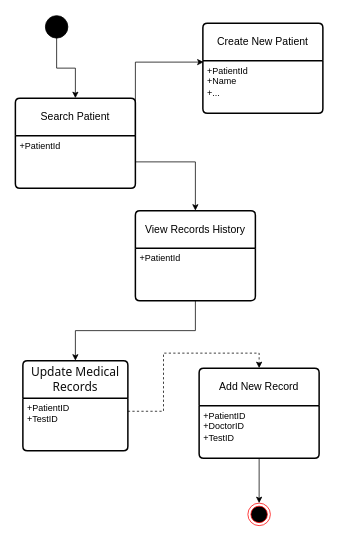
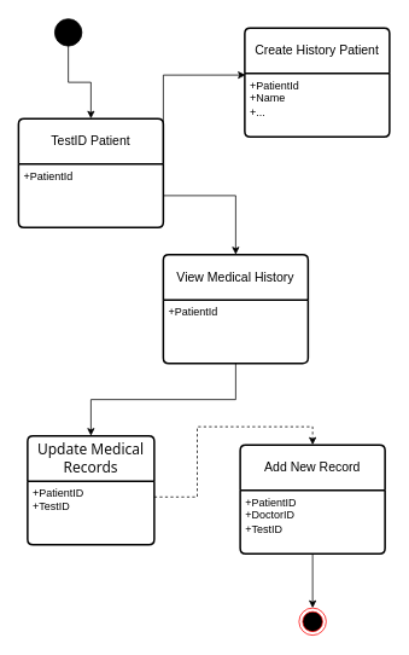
  <mxCell id="0" />
  <mxCell id="1" parent="0" />
  <mxCell id="2" style="edgeStyle=orthogonalEdgeStyle;rounded=0;orthogonalLoop=1;jettySize=auto;html=1;exitX=0.5;exitY=1;exitDx=0;exitDy=0;" edge="1" parent="1" source="3" target="4"><mxGeometry relative="1" as="geometry" /></mxCell>
  <mxCell id="3" value="" style="ellipse;fillColor=strokeColor;html=1;" vertex="1" parent="1"><mxGeometry x="60" y="20" width="30" height="30" as="geometry" /></mxCell>
- <mxCell id="4" value="Search Patient" style="swimlane;childLayout=stackLayout;horizontal=1;startSize=50;horizontalStack=0;rounded=1;fontSize=14;fontStyle=0;strokeWidth=2;resizeParent=0;resizeLast=1;shadow=0;dashed=0;align=center;arcSize=4;whiteSpace=wrap;html=1;" vertex="1" parent="1"><mxGeometry x="20" y="130" width="160" height="120" as="geometry" /></mxCell>
+ <mxCell id="4" value="TestID Patient" style="swimlane;childLayout=stackLayout;horizontal=1;startSize=50;horizontalStack=0;rounded=1;fontSize=14;fontStyle=0;strokeWidth=2;resizeParent=0;resizeLast=1;shadow=0;dashed=0;align=center;arcSize=4;whiteSpace=wrap;html=1;" vertex="1" parent="1"><mxGeometry x="20" y="130" width="160" height="120" as="geometry" /></mxCell>
  <mxCell id="5" value="+PatientId" style="align=left;strokeColor=none;fillColor=none;spacingLeft=4;fontSize=12;verticalAlign=top;resizable=0;rotatable=0;part=1;html=1;" vertex="1" parent="4"><mxGeometry y="50" width="160" height="70" as="geometry" /></mxCell>
- <mxCell id="6" value="View Records History" style="swimlane;childLayout=stackLayout;horizontal=1;startSize=50;horizontalStack=0;rounded=1;fontSize=14;fontStyle=0;strokeWidth=2;resizeParent=0;resizeLast=1;shadow=0;dashed=0;align=center;arcSize=4;whiteSpace=wrap;html=1;" vertex="1" parent="1"><mxGeometry x="180" y="280" width="160" height="120" as="geometry" /></mxCell>
+ <mxCell id="6" value="View Medical History" style="swimlane;childLayout=stackLayout;horizontal=1;startSize=50;horizontalStack=0;rounded=1;fontSize=14;fontStyle=0;strokeWidth=2;resizeParent=0;resizeLast=1;shadow=0;dashed=0;align=center;arcSize=4;whiteSpace=wrap;html=1;" vertex="1" parent="1"><mxGeometry x="180" y="280" width="160" height="120" as="geometry" /></mxCell>
  <mxCell id="7" value="+PatientId" style="align=left;strokeColor=none;fillColor=none;spacingLeft=4;fontSize=12;verticalAlign=top;resizable=0;rotatable=0;part=1;html=1;" vertex="1" parent="6"><mxGeometry y="50" width="160" height="70" as="geometry" /></mxCell>
  <mxCell id="8" style="edgeStyle=orthogonalEdgeStyle;rounded=0;orthogonalLoop=1;jettySize=auto;html=1;exitX=1;exitY=0.5;exitDx=0;exitDy=0;entryX=0.5;entryY=0;entryDx=0;entryDy=0;" edge="1" parent="1" source="5" target="6"><mxGeometry relative="1" as="geometry" /></mxCell>
- <mxCell id="9" value="Create New Patient" style="swimlane;childLayout=stackLayout;horizontal=1;startSize=50;horizontalStack=0;rounded=1;fontSize=14;fontStyle=0;strokeWidth=2;resizeParent=0;resizeLast=1;shadow=0;dashed=0;align=center;arcSize=4;whiteSpace=wrap;html=1;" vertex="1" parent="1"><mxGeometry x="270" y="30" width="160" height="120" as="geometry" /></mxCell>
+ <mxCell id="9" value="Create History Patient" style="swimlane;childLayout=stackLayout;horizontal=1;startSize=50;horizontalStack=0;rounded=1;fontSize=14;fontStyle=0;strokeWidth=2;resizeParent=0;resizeLast=1;shadow=0;dashed=0;align=center;arcSize=4;whiteSpace=wrap;html=1;" vertex="1" parent="1"><mxGeometry x="270" y="30" width="160" height="120" as="geometry" /></mxCell>
  <mxCell id="10" value="+PatientId&lt;div&gt;+Name&lt;/div&gt;&lt;div&gt;+...&lt;/div&gt;" style="align=left;strokeColor=none;fillColor=none;spacingLeft=4;fontSize=12;verticalAlign=top;resizable=0;rotatable=0;part=1;html=1;" vertex="1" parent="9"><mxGeometry y="50" width="160" height="70" as="geometry" /></mxCell>
  <mxCell id="11" style="edgeStyle=orthogonalEdgeStyle;rounded=0;orthogonalLoop=1;jettySize=auto;html=1;exitX=1;exitY=0;exitDx=0;exitDy=0;entryX=0.006;entryY=0.433;entryDx=0;entryDy=0;entryPerimeter=0;" edge="1" parent="1" source="5" target="9"><mxGeometry relative="1" as="geometry" /></mxCell>
  <mxCell id="12" value="&lt;span style=&quot;color: rgb(13, 13, 13); font-family: Söhne, ui-sans-serif, system-ui, -apple-system, &amp;quot;Segoe UI&amp;quot;, Roboto, Ubuntu, Cantarell, &amp;quot;Noto Sans&amp;quot;, sans-serif, &amp;quot;Helvetica Neue&amp;quot;, Arial, &amp;quot;Apple Color Emoji&amp;quot;, &amp;quot;Segoe UI Emoji&amp;quot;, &amp;quot;Segoe UI Symbol&amp;quot;, &amp;quot;Noto Color Emoji&amp;quot;; font-size: 16px; text-align: left; white-space-collapse: preserve; background-color: rgb(255, 255, 255);&quot;&gt;Update Medical Records&lt;/span&gt;" style="swimlane;childLayout=stackLayout;horizontal=1;startSize=50;horizontalStack=0;rounded=1;fontSize=14;fontStyle=0;strokeWidth=2;resizeParent=0;resizeLast=1;shadow=0;dashed=0;align=center;arcSize=4;whiteSpace=wrap;html=1;" vertex="1" parent="1"><mxGeometry x="30" y="480" width="140" height="120" as="geometry" /></mxCell>
  <mxCell id="13" value="+PatientID&lt;div&gt;+TestID&lt;/div&gt;" style="align=left;strokeColor=none;fillColor=none;spacingLeft=4;fontSize=12;verticalAlign=top;resizable=0;rotatable=0;part=1;html=1;" vertex="1" parent="12"><mxGeometry y="50" width="140" height="70" as="geometry" /></mxCell>
  <mxCell id="14" style="edgeStyle=orthogonalEdgeStyle;rounded=0;orthogonalLoop=1;jettySize=auto;html=1;exitX=0.5;exitY=1;exitDx=0;exitDy=0;" edge="1" parent="1" source="7" target="12"><mxGeometry relative="1" as="geometry" /></mxCell>
  <mxCell id="15" value="Add New Record" style="swimlane;childLayout=stackLayout;horizontal=1;startSize=50;horizontalStack=0;rounded=1;fontSize=14;fontStyle=0;strokeWidth=2;resizeParent=0;resizeLast=1;shadow=0;dashed=0;align=center;arcSize=4;whiteSpace=wrap;html=1;" vertex="1" parent="1"><mxGeometry x="265" y="490" width="160" height="120" as="geometry" /></mxCell>
  <mxCell id="16" value="+PatientID&lt;br&gt;&lt;div&gt;+DoctorID&lt;/div&gt;&lt;div&gt;+TestID&lt;/div&gt;" style="align=left;strokeColor=none;fillColor=none;spacingLeft=4;fontSize=12;verticalAlign=top;resizable=0;rotatable=0;part=1;html=1;" vertex="1" parent="15"><mxGeometry y="50" width="160" height="70" as="geometry" /></mxCell>
  <mxCell id="17" style="edgeStyle=orthogonalEdgeStyle;rounded=0;orthogonalLoop=1;jettySize=auto;html=1;exitX=1;exitY=0.25;exitDx=0;exitDy=0;entryX=0.5;entryY=0;entryDx=0;entryDy=0;dashed=1;" edge="1" parent="1" source="13" target="15"><mxGeometry relative="1" as="geometry" /></mxCell>
  <mxCell id="18" value="" style="ellipse;html=1;shape=endState;fillColor=#000000;strokeColor=#ff0000;" vertex="1" parent="1"><mxGeometry x="330" y="670" width="30" height="30" as="geometry" /></mxCell>
  <mxCell id="19" style="edgeStyle=orthogonalEdgeStyle;rounded=0;orthogonalLoop=1;jettySize=auto;html=1;exitX=0.5;exitY=1;exitDx=0;exitDy=0;" edge="1" parent="1" source="16" target="18"><mxGeometry relative="1" as="geometry" /></mxCell>
